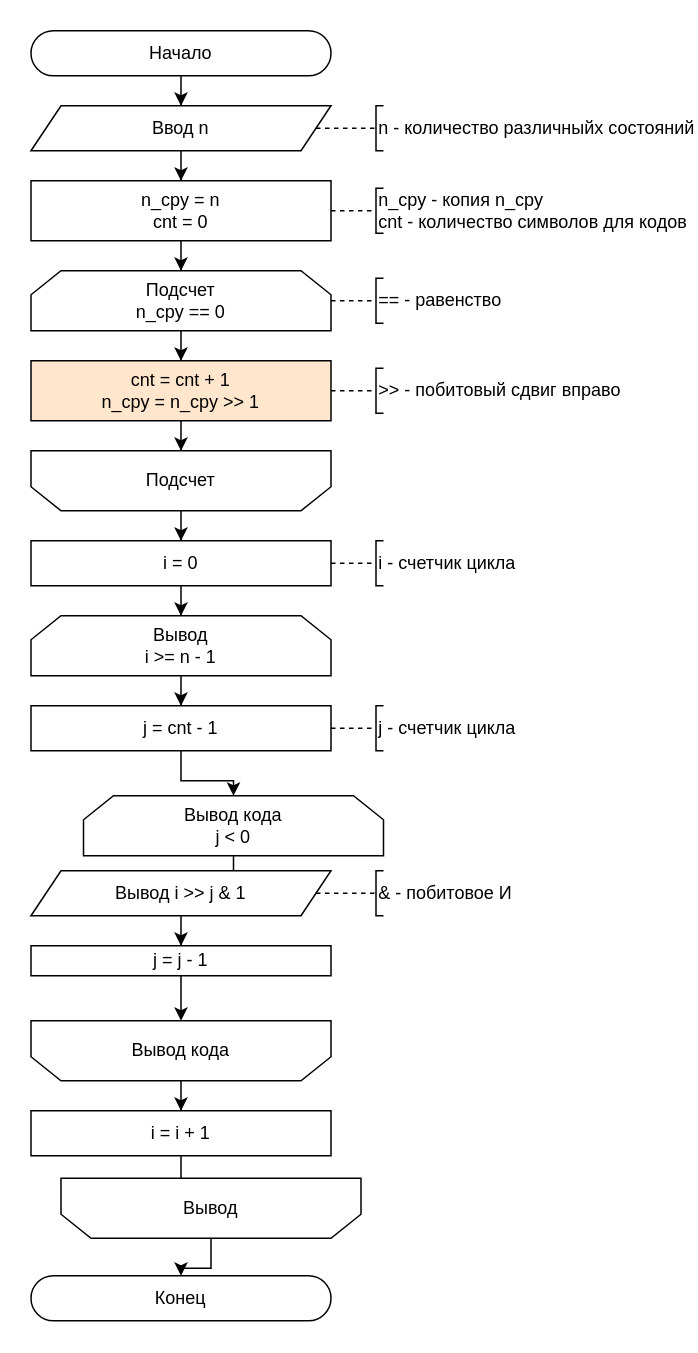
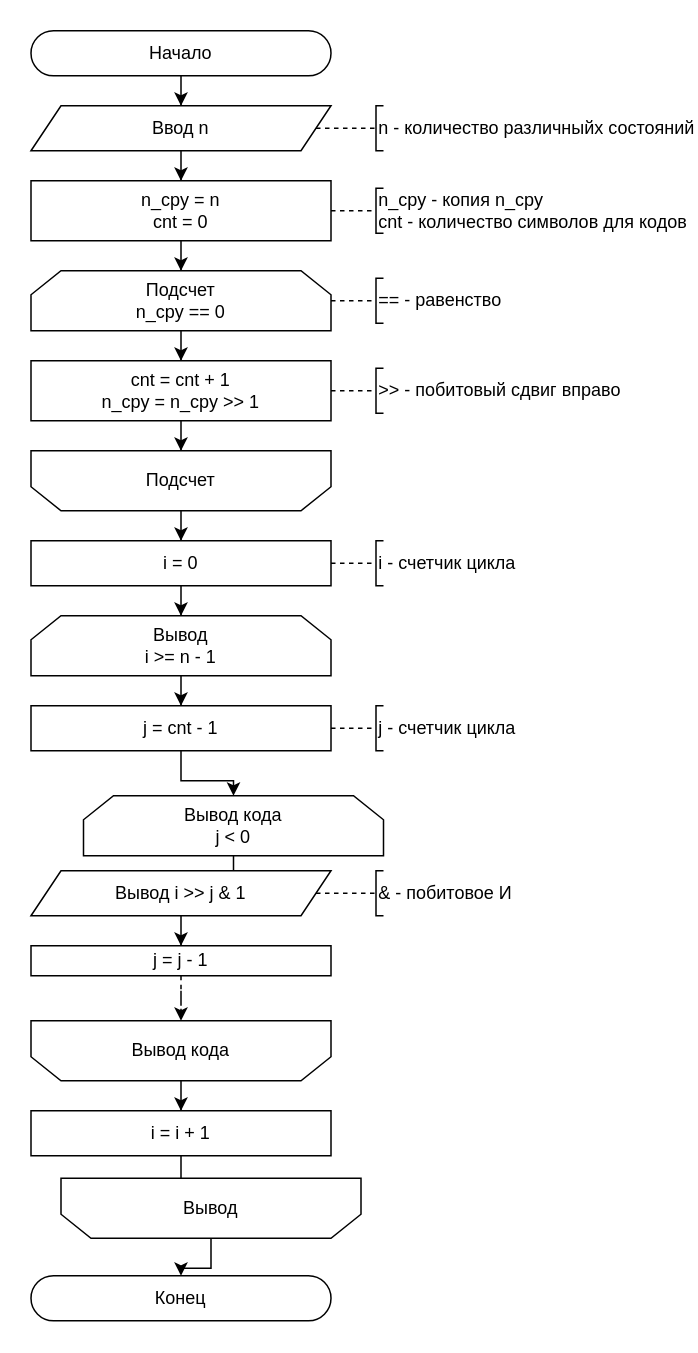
  <mxCell id="0" />
  <mxCell id="1" parent="0" />
  <mxCell id="2" style="edgeStyle=orthogonalEdgeStyle;rounded=0;orthogonalLoop=1;jettySize=auto;html=1;" edge="1" parent="1" source="3" target="5"><mxGeometry relative="1" as="geometry" /></mxCell>
  <mxCell id="3" value="Начало" style="rounded=1;whiteSpace=wrap;html=1;arcSize=50;" vertex="1" parent="1"><mxGeometry x="20" y="20" width="200" height="30" as="geometry" /></mxCell>
  <mxCell id="4" style="edgeStyle=orthogonalEdgeStyle;rounded=0;orthogonalLoop=1;jettySize=auto;html=1;" edge="1" parent="1" source="5" target="9"><mxGeometry relative="1" as="geometry" /></mxCell>
  <mxCell id="5" value="Ввод n" style="shape=parallelogram;perimeter=parallelogramPerimeter;whiteSpace=wrap;html=1;fixedSize=1;" vertex="1" parent="1"><mxGeometry x="20" y="70" width="200" height="30" as="geometry" /></mxCell>
  <mxCell id="6" value="n - количество различныйх состояний" style="strokeWidth=1;html=1;shape=mxgraph.flowchart.annotation_1;align=left;pointerEvents=1;" vertex="1" parent="1"><mxGeometry x="250" y="70" width="5" height="30" as="geometry" /></mxCell>
  <mxCell id="7" value="" style="endArrow=none;html=1;rounded=0;entryX=0;entryY=0.5;entryDx=0;entryDy=0;entryPerimeter=0;dashed=1;" edge="1" target="6" parent="1" source="5"><mxGeometry width="50" height="50" relative="1" as="geometry"><mxPoint x="220" y="85" as="sourcePoint" /><mxPoint x="300" y="75" as="targetPoint" /></mxGeometry></mxCell>
  <mxCell id="8" style="edgeStyle=orthogonalEdgeStyle;rounded=0;orthogonalLoop=1;jettySize=auto;html=1;" edge="1" parent="1" source="9" target="13"><mxGeometry relative="1" as="geometry" /></mxCell>
  <mxCell id="9" value="n_cpy = n&lt;div&gt;cnt = 0&lt;/div&gt;" style="rounded=0;whiteSpace=wrap;html=1;" vertex="1" parent="1"><mxGeometry x="20" y="120" width="200" height="40" as="geometry" /></mxCell>
  <mxCell id="10" value="n_cpy - копия n_cpy&lt;div&gt;cnt - количество символов для кодов&lt;/div&gt;" style="strokeWidth=1;html=1;shape=mxgraph.flowchart.annotation_1;align=left;pointerEvents=1;" vertex="1" parent="1"><mxGeometry x="250" y="125" width="5" height="30" as="geometry" /></mxCell>
  <mxCell id="11" value="" style="endArrow=none;html=1;rounded=0;entryX=0;entryY=0.5;entryDx=0;entryDy=0;entryPerimeter=0;exitX=1;exitY=0.5;exitDx=0;exitDy=0;dashed=1;" edge="1" target="10" parent="1"><mxGeometry width="50" height="50" relative="1" as="geometry"><mxPoint x="220" y="140" as="sourcePoint" /><mxPoint x="300" y="130" as="targetPoint" /></mxGeometry></mxCell>
  <mxCell id="12" style="edgeStyle=orthogonalEdgeStyle;rounded=0;orthogonalLoop=1;jettySize=auto;html=1;" edge="1" parent="1" source="13" target="17"><mxGeometry relative="1" as="geometry" /></mxCell>
  <mxCell id="13" value="Подсчет&lt;div&gt;n_cpy == 0&lt;/div&gt;" style="shape=loopLimit;whiteSpace=wrap;html=1;" vertex="1" parent="1"><mxGeometry x="20" y="180" width="200" height="40" as="geometry" /></mxCell>
  <mxCell id="14" value="== - равенство" style="strokeWidth=1;html=1;shape=mxgraph.flowchart.annotation_1;align=left;pointerEvents=1;" vertex="1" parent="1"><mxGeometry x="250" y="185" width="5" height="30" as="geometry" /></mxCell>
  <mxCell id="15" value="" style="endArrow=none;html=1;rounded=0;entryX=0;entryY=0.5;entryDx=0;entryDy=0;entryPerimeter=0;exitX=1;exitY=0.5;exitDx=0;exitDy=0;dashed=1;" edge="1" target="14" parent="1"><mxGeometry width="50" height="50" relative="1" as="geometry"><mxPoint x="220" y="200" as="sourcePoint" /><mxPoint x="300" y="190" as="targetPoint" /></mxGeometry></mxCell>
  <mxCell id="16" style="edgeStyle=orthogonalEdgeStyle;rounded=0;orthogonalLoop=1;jettySize=auto;html=1;" edge="1" parent="1" source="17" target="21"><mxGeometry relative="1" as="geometry" /></mxCell>
- <mxCell id="17" value="cnt = cnt + 1&lt;div&gt;n_cpy = n_cpy &amp;gt;&amp;gt; 1&lt;/div&gt;" style="rounded=0;whiteSpace=wrap;html=1;fillColor=#ffe6cc;" vertex="1" parent="1"><mxGeometry x="20" y="240" width="200" height="40" as="geometry" /></mxCell>
+ <mxCell id="17" value="cnt = cnt + 1&lt;div&gt;n_cpy = n_cpy &amp;gt;&amp;gt; 1&lt;/div&gt;" style="rounded=0;whiteSpace=wrap;html=1;" vertex="1" parent="1"><mxGeometry x="20" y="240" width="200" height="40" as="geometry" /></mxCell>
  <mxCell id="18" value="&amp;gt;&amp;gt; - побитовый сдвиг вправо" style="strokeWidth=1;html=1;shape=mxgraph.flowchart.annotation_1;align=left;pointerEvents=1;" vertex="1" parent="1"><mxGeometry x="250" y="245" width="5" height="30" as="geometry" /></mxCell>
  <mxCell id="19" value="" style="endArrow=none;html=1;rounded=0;entryX=0;entryY=0.5;entryDx=0;entryDy=0;entryPerimeter=0;exitX=1;exitY=0.5;exitDx=0;exitDy=0;dashed=1;" edge="1" target="18" parent="1"><mxGeometry width="50" height="50" relative="1" as="geometry"><mxPoint x="220" y="260" as="sourcePoint" /><mxPoint x="300" y="250" as="targetPoint" /></mxGeometry></mxCell>
  <mxCell id="20" style="edgeStyle=orthogonalEdgeStyle;rounded=0;orthogonalLoop=1;jettySize=auto;html=1;" edge="1" parent="1" source="21" target="23"><mxGeometry relative="1" as="geometry" /></mxCell>
  <mxCell id="21" value="Подсчет" style="shape=loopLimit;whiteSpace=wrap;html=1;direction=west;" vertex="1" parent="1"><mxGeometry x="20" y="300" width="200" height="40" as="geometry" /></mxCell>
  <mxCell id="22" style="edgeStyle=orthogonalEdgeStyle;rounded=0;orthogonalLoop=1;jettySize=auto;html=1;" edge="1" parent="1" source="23" target="27"><mxGeometry relative="1" as="geometry" /></mxCell>
  <mxCell id="23" value="i = 0" style="rounded=0;whiteSpace=wrap;html=1;" vertex="1" parent="1"><mxGeometry x="20" y="360" width="200" height="30" as="geometry" /></mxCell>
  <mxCell id="24" value="i - счетчик цикла" style="strokeWidth=1;html=1;shape=mxgraph.flowchart.annotation_1;align=left;pointerEvents=1;" vertex="1" parent="1"><mxGeometry x="250" y="360" width="5" height="30" as="geometry" /></mxCell>
  <mxCell id="25" value="" style="endArrow=none;html=1;rounded=0;entryX=0;entryY=0.5;entryDx=0;entryDy=0;entryPerimeter=0;exitX=1;exitY=0.5;exitDx=0;exitDy=0;dashed=1;" edge="1" target="24" parent="1"><mxGeometry width="50" height="50" relative="1" as="geometry"><mxPoint x="220" y="375" as="sourcePoint" /><mxPoint x="300" y="365" as="targetPoint" /></mxGeometry></mxCell>
  <mxCell id="26" style="edgeStyle=orthogonalEdgeStyle;rounded=0;orthogonalLoop=1;jettySize=auto;html=1;" edge="1" parent="1" source="27" target="31"><mxGeometry relative="1" as="geometry" /></mxCell>
  <mxCell id="27" value="Вывод&lt;div&gt;i &amp;gt;= n - 1&lt;/div&gt;" style="shape=loopLimit;whiteSpace=wrap;html=1;" vertex="1" parent="1"><mxGeometry x="20" y="410" width="200" height="40" as="geometry" /></mxCell>
  <mxCell id="28" style="edgeStyle=orthogonalEdgeStyle;rounded=0;orthogonalLoop=1;jettySize=auto;html=1;" edge="1" parent="1" source="29" target="35"><mxGeometry relative="1" as="geometry" /></mxCell>
  <mxCell id="29" value="Вывод кода&lt;div&gt;j &amp;lt; 0&lt;/div&gt;" style="shape=loopLimit;whiteSpace=wrap;html=1;" vertex="1" parent="1"><mxGeometry x="55" y="530" width="200" height="40" as="geometry" /></mxCell>
  <mxCell id="30" style="edgeStyle=orthogonalEdgeStyle;rounded=0;orthogonalLoop=1;jettySize=auto;html=1;" edge="1" parent="1" source="31" target="29"><mxGeometry relative="1" as="geometry" /></mxCell>
  <mxCell id="31" value="j = cnt - 1" style="rounded=0;whiteSpace=wrap;html=1;" vertex="1" parent="1"><mxGeometry x="20" y="470" width="200" height="30" as="geometry" /></mxCell>
  <mxCell id="32" value="j - счетчик цикла" style="strokeWidth=1;html=1;shape=mxgraph.flowchart.annotation_1;align=left;pointerEvents=1;" vertex="1" parent="1"><mxGeometry x="250" y="470" width="5" height="30" as="geometry" /></mxCell>
  <mxCell id="33" value="" style="endArrow=none;html=1;rounded=0;entryX=0;entryY=0.5;entryDx=0;entryDy=0;entryPerimeter=0;exitX=1;exitY=0.5;exitDx=0;exitDy=0;dashed=1;" edge="1" parent="1" target="32"><mxGeometry width="50" height="50" relative="1" as="geometry"><mxPoint x="220" y="485" as="sourcePoint" /><mxPoint x="300" y="475" as="targetPoint" /></mxGeometry></mxCell>
  <mxCell id="34" style="edgeStyle=orthogonalEdgeStyle;rounded=0;orthogonalLoop=1;jettySize=auto;html=1;" edge="1" parent="1" source="35" target="39"><mxGeometry relative="1" as="geometry" /></mxCell>
  <mxCell id="35" value="Вывод i &amp;gt;&amp;gt; j &amp;amp; 1" style="shape=parallelogram;perimeter=parallelogramPerimeter;whiteSpace=wrap;html=1;fixedSize=1;" vertex="1" parent="1"><mxGeometry x="20" y="580" width="200" height="30" as="geometry" /></mxCell>
  <mxCell id="36" value="&amp;amp; - побитовое И" style="strokeWidth=1;html=1;shape=mxgraph.flowchart.annotation_1;align=left;pointerEvents=1;" vertex="1" parent="1"><mxGeometry x="250" y="580" width="5" height="30" as="geometry" /></mxCell>
  <mxCell id="37" value="" style="endArrow=none;html=1;rounded=0;entryX=0;entryY=0.5;entryDx=0;entryDy=0;entryPerimeter=0;dashed=1;" edge="1" parent="1" target="36" source="35"><mxGeometry width="50" height="50" relative="1" as="geometry"><mxPoint x="220" y="595" as="sourcePoint" /><mxPoint x="300" y="585" as="targetPoint" /></mxGeometry></mxCell>
- <mxCell id="38" style="edgeStyle=orthogonalEdgeStyle;rounded=0;orthogonalLoop=1;jettySize=auto;html=1;" edge="1" parent="1" source="39" target="41"><mxGeometry relative="1" as="geometry" /></mxCell>
+ <mxCell id="38" style="edgeStyle=orthogonalEdgeStyle;rounded=0;orthogonalLoop=1;jettySize=auto;html=1;dashed=1;" edge="1" parent="1" source="39" target="41"><mxGeometry relative="1" as="geometry" /></mxCell>
  <mxCell id="39" value="j = j - 1" style="rounded=0;whiteSpace=wrap;html=1;" vertex="1" parent="1"><mxGeometry x="20" y="630" width="200" height="20" as="geometry" /></mxCell>
  <mxCell id="40" style="edgeStyle=orthogonalEdgeStyle;rounded=0;orthogonalLoop=1;jettySize=auto;html=1;" edge="1" parent="1" source="41" target="43"><mxGeometry relative="1" as="geometry" /></mxCell>
  <mxCell id="41" value="Вывод кода" style="shape=loopLimit;whiteSpace=wrap;html=1;direction=west;" vertex="1" parent="1"><mxGeometry x="20" y="680" width="200" height="40" as="geometry" /></mxCell>
  <mxCell id="42" style="edgeStyle=orthogonalEdgeStyle;rounded=0;orthogonalLoop=1;jettySize=auto;html=1;" edge="1" parent="1" source="43" target="45"><mxGeometry relative="1" as="geometry" /></mxCell>
  <mxCell id="43" value="i = i + 1" style="rounded=0;whiteSpace=wrap;html=1;" vertex="1" parent="1"><mxGeometry x="20" y="740" width="200" height="30" as="geometry" /></mxCell>
  <mxCell id="44" style="edgeStyle=orthogonalEdgeStyle;rounded=0;orthogonalLoop=1;jettySize=auto;html=1;" edge="1" parent="1" source="45" target="46"><mxGeometry relative="1" as="geometry" /></mxCell>
  <mxCell id="45" value="Вывод" style="shape=loopLimit;whiteSpace=wrap;html=1;direction=west;" vertex="1" parent="1"><mxGeometry x="40" y="785" width="200" height="40" as="geometry" /></mxCell>
  <mxCell id="46" value="Конец" style="rounded=1;whiteSpace=wrap;html=1;arcSize=50;" vertex="1" parent="1"><mxGeometry x="20" y="850" width="200" height="30" as="geometry" /></mxCell>
